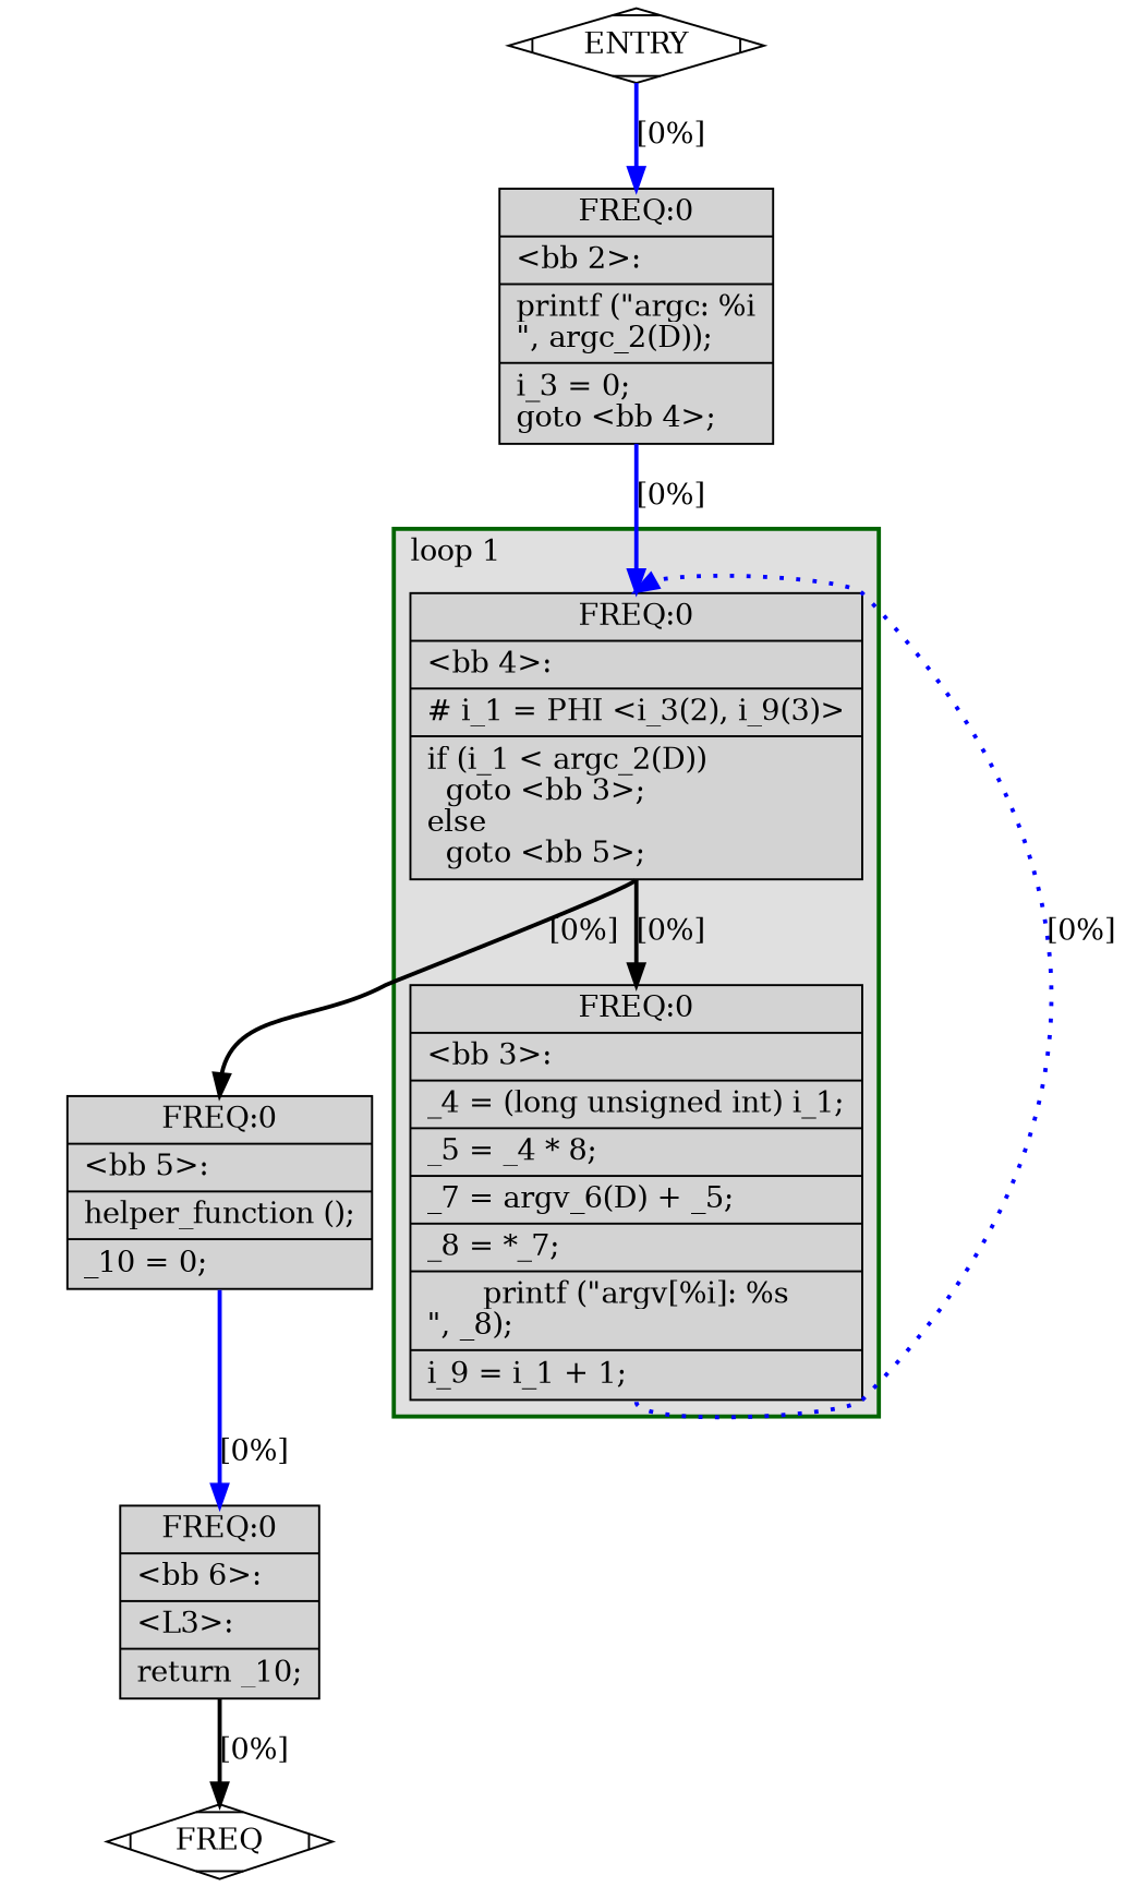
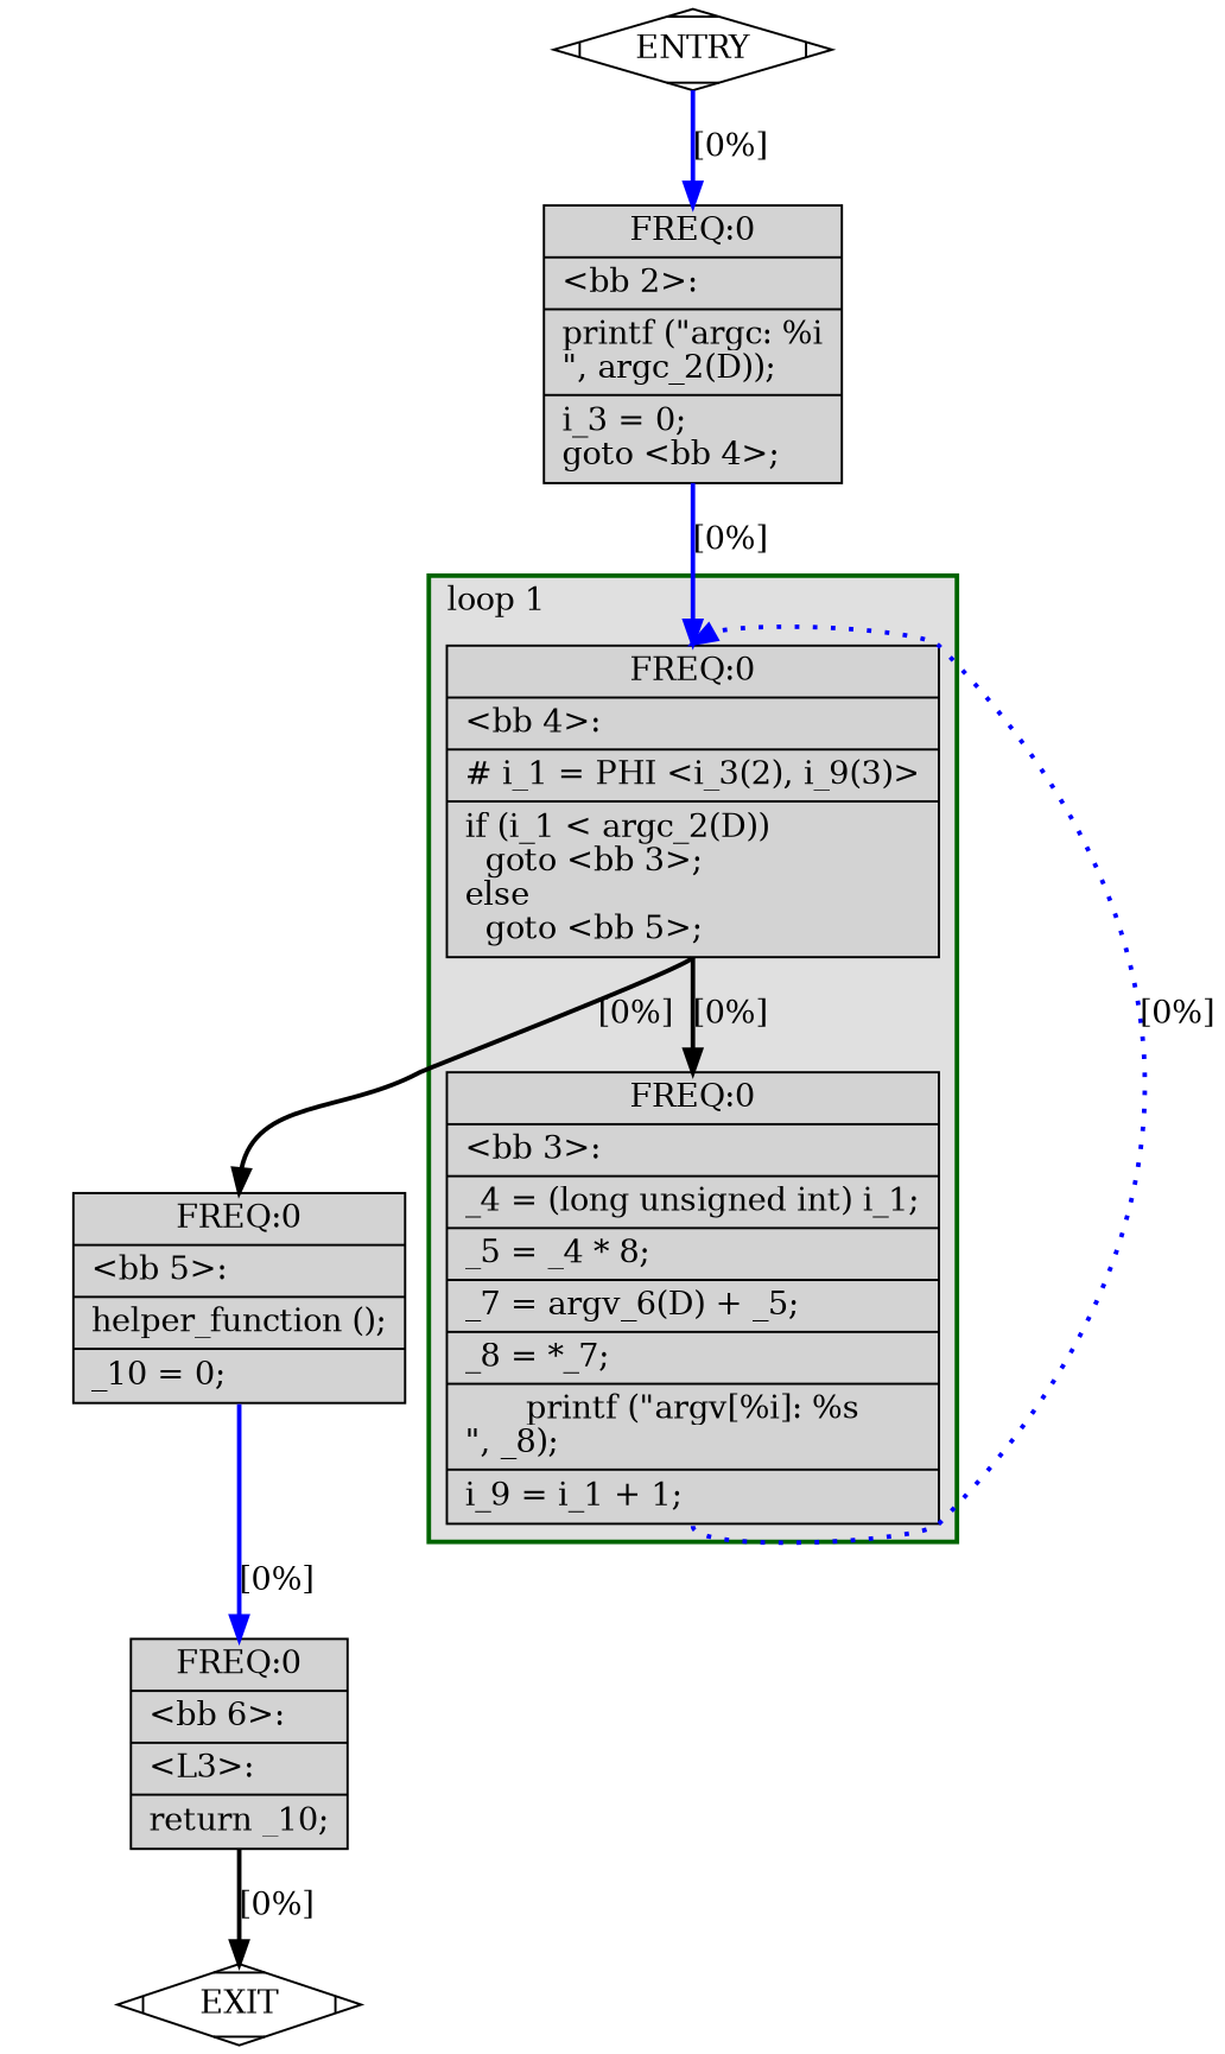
  digraph {
    node [fillcolor=lightgrey shape=record style=filled]
    edge [color=blue constraint=true headport=n style="solid,bold" tailport=s weight=10]
    n1 [label="{ FREQ:0 |\<bb\ 4\>:\l|#\ i_1\ =\ PHI\ \<i_3(2),\ i_9(3)\>\l|if\ (i_1\ \<\ argc_2(D))\l\ \ goto\ \<bb\ 3\>;\lelse\l\ \ goto\ \<bb\ 5\>;\l}"]
    n2 [label="{ FREQ:0 |\<bb\ 3\>:\l|_4\ =\ (long\ unsigned\ int)\ i_1;\l|_5\ =\ _4\ *\ 8;\l|_7\ =\ argv_6(D)\ +\ _5;\l|_8\ =\ *_7;\l|printf\ (\"argv[%i]:\ %s\n\",\ _8);\l|i_9\ =\ i_1\ +\ 1;\l}"]
    n3 [label="{ FREQ:0 |\<bb\ 5\>:\l|helper_function\ ();\l|_10\ =\ 0;\l}"]
    n4 [fillcolor=white label=ENTRY shape=Mdiamond]
-   n5 [fillcolor=white label=FREQ shape=Mdiamond]
+   n5 [fillcolor=white label=EXIT shape=Mdiamond]
    n6 [label="{ FREQ:0 |\<bb\ 2\>:\l|printf\ (\"argc:\ %i\n\",\ argc_2(D));\l|i_3\ =\ 0;\lgoto\ \<bb\ 4\>;\l}"]
    n7 [label="{ FREQ:0 |\<bb\ 6\>:\l|\<L3\>:\l|return\ _10;\l}"]
    subgraph sub_1 {
      color=black
      label=main
      n3
      n4
      n5
      n6
      n7
      subgraph cluster_2 {
        color=darkgreen
        fillcolor=grey88
        label="loop 1"
        labeljust=l
        penwidth=2
        style=filled
        n1
        n2
      }
    }
    n1 -> n2 [color=black label="[0%]"]
    n1 -> n3 [color=black label="[0%]"]
    n2 -> n1 [constraint=false label="[0%]" style="dotted,bold"]
    n3 -> n7 [label="[0%]" weight=100]
    n4 -> n5 [style=invis color="" weight=""]
    n4 -> n6 [label="[0%]" weight=100]
    n6 -> n1 [label="[0%]" weight=100]
    n7 -> n5 [color=black label="[0%]"]
  }
